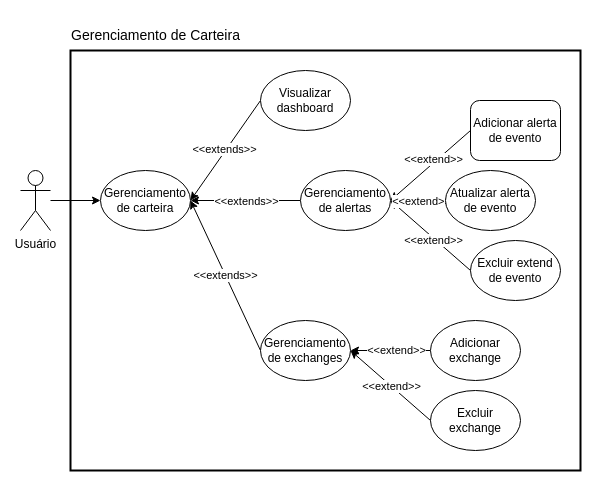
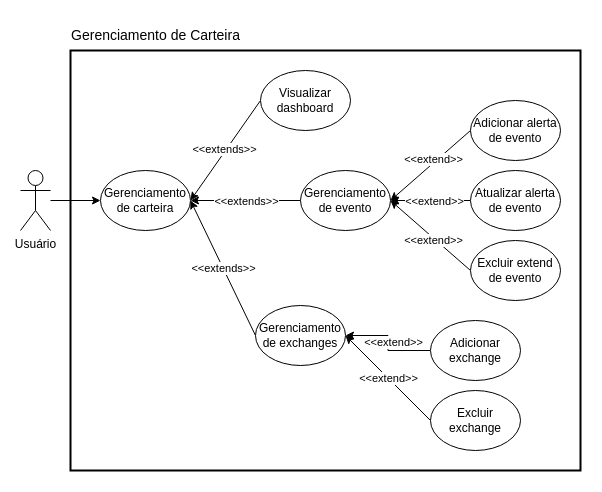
  <mxCell id="0" />
  <mxCell id="1" parent="0" />
  <mxCell id="2" value="" style="rounded=0;whiteSpace=wrap;html=1;fillColor=none;strokeWidth=2;" vertex="1" parent="1"><mxGeometry x="70" y="50" width="510" height="420" as="geometry" /></mxCell>
  <mxCell id="3" style="edgeStyle=orthogonalEdgeStyle;rounded=0;orthogonalLoop=1;jettySize=auto;html=1;" parent="1" source="4" target="20" edge="1"><mxGeometry relative="1" as="geometry" /></mxCell>
  <mxCell id="4" value="Usuário" style="shape=umlActor;verticalLabelPosition=bottom;verticalAlign=top;html=1;outlineConnect=0;" parent="1" vertex="1"><mxGeometry x="20" y="170" width="30" height="60" as="geometry" /></mxCell>
  <mxCell id="5" style="rounded=0;orthogonalLoop=1;jettySize=auto;html=1;exitX=0;exitY=0.5;exitDx=0;exitDy=0;entryX=1;entryY=0.5;entryDx=0;entryDy=0;" parent="1" source="7" target="20" edge="1"><mxGeometry relative="1" as="geometry" /></mxCell>
  <mxCell id="6" value="&amp;lt;&amp;lt;extends&amp;gt;&amp;gt;" style="edgeLabel;html=1;align=center;verticalAlign=middle;resizable=0;points=[];" parent="5" vertex="1" connectable="0"><mxGeometry y="-2" relative="1" as="geometry"><mxPoint as="offset" /></mxGeometry></mxCell>
  <mxCell id="7" value="Visualizar dashboard" style="ellipse;whiteSpace=wrap;html=1;" parent="1" vertex="1"><mxGeometry x="260" y="70" width="90" height="60" as="geometry" /></mxCell>
  <mxCell id="8" style="edgeStyle=orthogonalEdgeStyle;rounded=0;orthogonalLoop=1;jettySize=auto;html=1;exitX=0;exitY=0.5;exitDx=0;exitDy=0;entryX=1;entryY=0.5;entryDx=0;entryDy=0;" parent="1" source="10" target="26" edge="1"><mxGeometry relative="1" as="geometry" /></mxCell>
  <mxCell id="9" value="&amp;lt;&amp;lt;extend&amp;gt;&amp;gt;" style="edgeLabel;html=1;align=center;verticalAlign=middle;resizable=0;points=[];" parent="8" vertex="1" connectable="0"><mxGeometry relative="1" as="geometry"><mxPoint x="5" y="-1" as="offset" /></mxGeometry></mxCell>
  <mxCell id="10" value="Adicionar exchange" style="ellipse;whiteSpace=wrap;html=1;" parent="1" vertex="1"><mxGeometry x="430" y="320" width="90" height="60" as="geometry" /></mxCell>
  <mxCell id="11" style="rounded=0;orthogonalLoop=1;jettySize=auto;html=1;exitX=0;exitY=0.5;exitDx=0;exitDy=0;entryX=1;entryY=0.5;entryDx=0;entryDy=0;" parent="1" source="13" target="23" edge="1"><mxGeometry relative="1" as="geometry" /></mxCell>
  <mxCell id="12" value="&amp;lt;&amp;lt;extend&amp;gt;&amp;gt;" style="edgeLabel;html=1;align=center;verticalAlign=middle;resizable=0;points=[];" parent="11" vertex="1" connectable="0"><mxGeometry relative="1" as="geometry"><mxPoint x="2" y="-6" as="offset" /></mxGeometry></mxCell>
- <mxCell id="13" value="Adicionar alerta de evento" style="whiteSpace=wrap;html=1;rounded=1;" parent="1" vertex="1"><mxGeometry x="470" y="100" width="90" height="60" as="geometry" /></mxCell>
+ <mxCell id="13" value="Adicionar alerta de evento" style="ellipse;whiteSpace=wrap;html=1;" parent="1" vertex="1"><mxGeometry x="470" y="100" width="90" height="60" as="geometry" /></mxCell>
  <mxCell id="14" style="rounded=0;orthogonalLoop=1;jettySize=auto;html=1;exitX=0;exitY=0.5;exitDx=0;exitDy=0;entryX=1;entryY=0.5;entryDx=0;entryDy=0;" parent="1" source="16" target="23" edge="1"><mxGeometry relative="1" as="geometry" /></mxCell>
  <mxCell id="15" value="&amp;lt;&amp;lt;extend&amp;gt;&amp;gt;" style="edgeLabel;html=1;align=center;verticalAlign=middle;resizable=0;points=[];" parent="14" vertex="1" connectable="0"><mxGeometry relative="1" as="geometry"><mxPoint x="2" y="4" as="offset" /></mxGeometry></mxCell>
  <mxCell id="16" value="Excluir extend de evento" style="ellipse;whiteSpace=wrap;html=1;" parent="1" vertex="1"><mxGeometry x="470" y="240" width="90" height="60" as="geometry" /></mxCell>
  <mxCell id="17" style="edgeStyle=orthogonalEdgeStyle;rounded=0;orthogonalLoop=1;jettySize=auto;html=1;exitX=0;exitY=0.5;exitDx=0;exitDy=0;entryX=1;entryY=0.5;entryDx=0;entryDy=0;" parent="1" source="19" target="23" edge="1"><mxGeometry relative="1" as="geometry" /></mxCell>
  <mxCell id="18" value="&amp;lt;&amp;lt;extend&amp;gt;&amp;gt;" style="edgeLabel;html=1;align=center;verticalAlign=middle;resizable=0;points=[];" parent="17" vertex="1" connectable="0"><mxGeometry relative="1" as="geometry"><mxPoint x="3" as="offset" /></mxGeometry></mxCell>
- <mxCell id="19" value="Atualizar alerta de evento" style="ellipse;whiteSpace=wrap;html=1;" parent="1" vertex="1"><mxGeometry x="445" y="170" width="90" height="60" as="geometry" /></mxCell>
+ <mxCell id="19" value="Atualizar alerta de evento" style="ellipse;whiteSpace=wrap;html=1;" parent="1" vertex="1"><mxGeometry x="470" y="170" width="90" height="60" as="geometry" /></mxCell>
  <mxCell id="20" value="Gerenciamento de carteira" style="ellipse;whiteSpace=wrap;html=1;" parent="1" vertex="1"><mxGeometry x="100" y="170" width="90" height="60" as="geometry" /></mxCell>
  <mxCell id="21" style="rounded=0;orthogonalLoop=1;jettySize=auto;html=1;exitX=0;exitY=0.5;exitDx=0;exitDy=0;entryX=1;entryY=0.5;entryDx=0;entryDy=0;" parent="1" source="23" target="20" edge="1"><mxGeometry relative="1" as="geometry" /></mxCell>
  <mxCell id="22" value="&amp;lt;&amp;lt;extends&amp;gt;&amp;gt;" style="edgeLabel;html=1;align=center;verticalAlign=middle;resizable=0;points=[];" parent="21" vertex="1" connectable="0"><mxGeometry relative="1" as="geometry"><mxPoint as="offset" /></mxGeometry></mxCell>
- <mxCell id="23" value="Gerenciamento de alertas" style="ellipse;whiteSpace=wrap;html=1;" parent="1" vertex="1"><mxGeometry x="300" y="170" width="90" height="60" as="geometry" /></mxCell>
+ <mxCell id="23" value="Gerenciamento de evento" style="ellipse;whiteSpace=wrap;html=1;" parent="1" vertex="1"><mxGeometry x="300" y="170" width="90" height="60" as="geometry" /></mxCell>
  <mxCell id="24" style="rounded=0;orthogonalLoop=1;jettySize=auto;html=1;exitX=0;exitY=0.5;exitDx=0;exitDy=0;entryX=1;entryY=0.5;entryDx=0;entryDy=0;" parent="1" source="26" target="20" edge="1"><mxGeometry relative="1" as="geometry" /></mxCell>
  <mxCell id="25" value="&amp;lt;&amp;lt;extends&amp;gt;&amp;gt;" style="edgeLabel;html=1;align=center;verticalAlign=middle;resizable=0;points=[];" parent="24" vertex="1" connectable="0"><mxGeometry relative="1" as="geometry"><mxPoint as="offset" /></mxGeometry></mxCell>
- <mxCell id="26" value="Gerenciamento de exchanges" style="ellipse;whiteSpace=wrap;html=1;" parent="1" vertex="1"><mxGeometry x="260" y="320" width="90" height="60" as="geometry" /></mxCell>
+ <mxCell id="26" value="Gerenciamento de exchanges" style="ellipse;whiteSpace=wrap;html=1;" parent="1" vertex="1"><mxGeometry x="255" y="305" width="90" height="60" as="geometry" /></mxCell>
  <mxCell id="27" style="rounded=0;orthogonalLoop=1;jettySize=auto;html=1;exitX=0;exitY=0.5;exitDx=0;exitDy=0;entryX=1;entryY=0.5;entryDx=0;entryDy=0;" parent="1" source="29" target="26" edge="1"><mxGeometry relative="1" as="geometry" /></mxCell>
  <mxCell id="28" value="&amp;lt;&amp;lt;extend&amp;gt;&amp;gt;" style="edgeLabel;html=1;align=center;verticalAlign=middle;resizable=0;points=[];" parent="27" vertex="1" connectable="0"><mxGeometry relative="1" as="geometry"><mxPoint as="offset" /></mxGeometry></mxCell>
  <mxCell id="29" value="Excluir exchange" style="ellipse;whiteSpace=wrap;html=1;" parent="1" vertex="1"><mxGeometry x="430" y="390" width="90" height="60" as="geometry" /></mxCell>
  <mxCell id="30" value="Gerenciamento de Carteira" style="text;html=1;align=center;verticalAlign=middle;resizable=0;points=[];autosize=1;strokeColor=none;fillColor=none;strokeWidth=1;fontSize=14;" vertex="1" parent="1"><mxGeometry x="60" y="20" width="190" height="30" as="geometry" /></mxCell>
